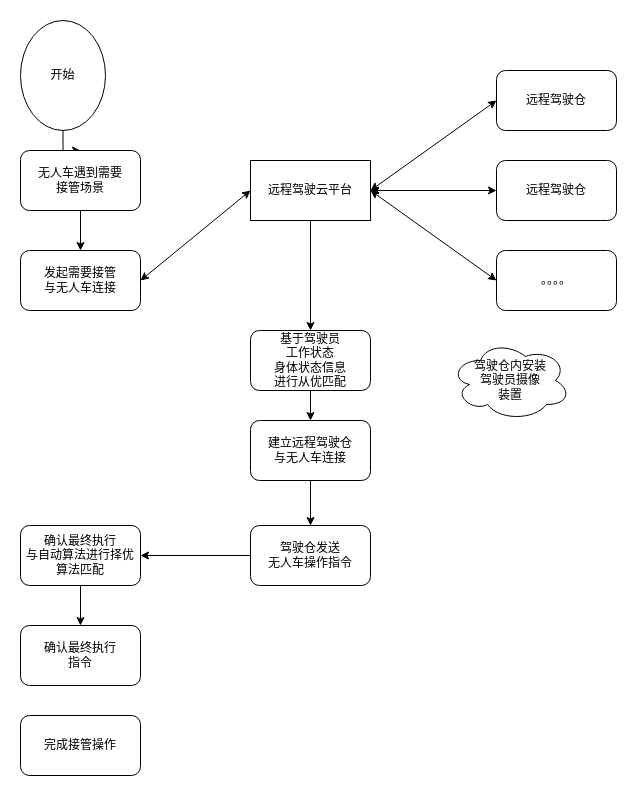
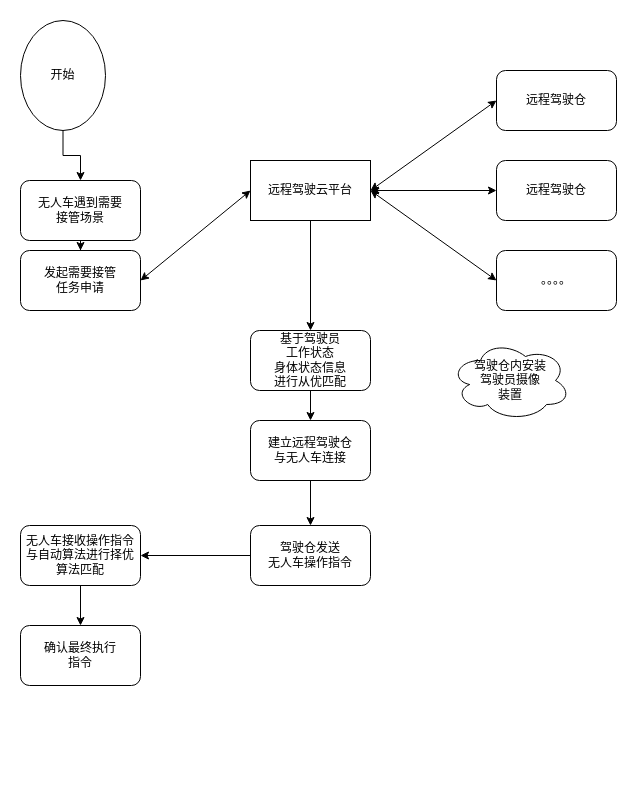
  <mxCell id="0" />
  <mxCell id="1" parent="0" />
  <mxCell id="2" value="" style="edgeStyle=orthogonalEdgeStyle;rounded=0;orthogonalLoop=1;jettySize=auto;html=1;" parent="1" source="3" target="5" edge="1"><mxGeometry relative="1" as="geometry" /></mxCell>
  <mxCell id="3" value="开始" style="ellipse;whiteSpace=wrap;html=1;" parent="1" vertex="1"><mxGeometry x="20" y="20" width="85" height="110" as="geometry" /></mxCell>
  <mxCell id="4" value="" style="edgeStyle=orthogonalEdgeStyle;rounded=0;orthogonalLoop=1;jettySize=auto;html=1;" parent="1" source="5" target="6" edge="1"><mxGeometry relative="1" as="geometry" /></mxCell>
- <mxCell id="5" value="无人车遇到需要&lt;br&gt;接管场景" style="rounded=1;whiteSpace=wrap;html=1;" parent="1" vertex="1"><mxGeometry x="20" y="150" width="120" height="60" as="geometry" /></mxCell>
- <mxCell id="6" value="发起需要接管&lt;br&gt;与无人车连接" style="rounded=1;whiteSpace=wrap;html=1;" parent="1" vertex="1"><mxGeometry x="20" y="250" width="120" height="60" as="geometry" /></mxCell>
+ <mxCell id="5" value="无人车遇到需要&lt;br&gt;接管场景" style="rounded=1;whiteSpace=wrap;html=1;" parent="1" vertex="1"><mxGeometry x="20" y="180" width="120" height="60" as="geometry" /></mxCell>
+ <mxCell id="6" value="发起需要接管&lt;br&gt;任务申请" style="rounded=1;whiteSpace=wrap;html=1;" parent="1" vertex="1"><mxGeometry x="20" y="250" width="120" height="60" as="geometry" /></mxCell>
  <mxCell id="7" value="远程驾驶仓" style="rounded=1;whiteSpace=wrap;html=1;" parent="1" vertex="1"><mxGeometry x="496" y="70" width="120" height="60" as="geometry" /></mxCell>
  <mxCell id="8" value="" style="edgeStyle=orthogonalEdgeStyle;rounded=0;orthogonalLoop=1;jettySize=auto;html=1;" parent="1" source="9" target="17" edge="1"><mxGeometry relative="1" as="geometry" /></mxCell>
  <mxCell id="9" value="远程驾驶云平台" style="rounded=0;whiteSpace=wrap;html=1;" parent="1" vertex="1"><mxGeometry x="250" y="160" width="120" height="60" as="geometry" /></mxCell>
  <mxCell id="10" value="" style="endArrow=classic;startArrow=classic;html=1;exitX=1;exitY=0.5;exitDx=0;exitDy=0;" parent="1" source="6" edge="1"><mxGeometry width="50" height="50" relative="1" as="geometry"><mxPoint x="130" y="280" as="sourcePoint" /><mxPoint x="250" y="190" as="targetPoint" /></mxGeometry></mxCell>
  <mxCell id="11" value="远程驾驶仓" style="rounded=1;whiteSpace=wrap;html=1;" parent="1" vertex="1"><mxGeometry x="496" y="160" width="120" height="60" as="geometry" /></mxCell>
  <mxCell id="12" value="。。。。" style="rounded=1;whiteSpace=wrap;html=1;" parent="1" vertex="1"><mxGeometry x="496" y="250" width="120" height="60" as="geometry" /></mxCell>
  <mxCell id="13" value="" style="endArrow=classic;startArrow=classic;html=1;exitX=1;exitY=0.5;exitDx=0;exitDy=0;entryX=0;entryY=0.5;entryDx=0;entryDy=0;" parent="1" source="9" target="7" edge="1"><mxGeometry width="50" height="50" relative="1" as="geometry"><mxPoint x="426" y="180" as="sourcePoint" /><mxPoint x="476" y="130" as="targetPoint" /></mxGeometry></mxCell>
  <mxCell id="14" value="" style="endArrow=classic;startArrow=classic;html=1;exitX=1;exitY=0.5;exitDx=0;exitDy=0;entryX=0;entryY=0.5;entryDx=0;entryDy=0;" parent="1" source="9" target="11" edge="1"><mxGeometry width="50" height="50" relative="1" as="geometry"><mxPoint x="446" y="250" as="sourcePoint" /><mxPoint x="496" y="200" as="targetPoint" /></mxGeometry></mxCell>
  <mxCell id="15" value="" style="endArrow=classic;startArrow=classic;html=1;exitX=1;exitY=0.5;exitDx=0;exitDy=0;entryX=0;entryY=0.5;entryDx=0;entryDy=0;" parent="1" source="9" target="12" edge="1"><mxGeometry width="50" height="50" relative="1" as="geometry"><mxPoint x="426" y="330" as="sourcePoint" /><mxPoint x="476" y="280" as="targetPoint" /></mxGeometry></mxCell>
  <mxCell id="16" value="" style="edgeStyle=orthogonalEdgeStyle;rounded=0;orthogonalLoop=1;jettySize=auto;html=1;" parent="1" source="17" target="20" edge="1"><mxGeometry relative="1" as="geometry" /></mxCell>
  <mxCell id="17" value="基于驾驶员&lt;br&gt;工作状态&lt;br&gt;身体状态信息&lt;br&gt;进行从优匹配" style="rounded=1;whiteSpace=wrap;html=1;" parent="1" vertex="1"><mxGeometry x="250" y="330" width="120" height="60" as="geometry" /></mxCell>
  <mxCell id="18" value="&lt;span&gt;驾驶仓内安装&lt;/span&gt;&lt;br&gt;&lt;span&gt;驾驶员摄像&lt;/span&gt;&lt;br&gt;&lt;span&gt;装置&lt;/span&gt;" style="ellipse;shape=cloud;whiteSpace=wrap;html=1;" parent="1" vertex="1"><mxGeometry x="450" y="340" width="120" height="80" as="geometry" /></mxCell>
  <mxCell id="19" value="" style="edgeStyle=orthogonalEdgeStyle;rounded=0;orthogonalLoop=1;jettySize=auto;html=1;" parent="1" source="20" target="22" edge="1"><mxGeometry relative="1" as="geometry" /></mxCell>
  <mxCell id="20" value="建立远程驾驶仓&lt;br&gt;与无人车连接" style="rounded=1;whiteSpace=wrap;html=1;" parent="1" vertex="1"><mxGeometry x="250" y="420" width="120" height="60" as="geometry" /></mxCell>
  <mxCell id="21" value="" style="edgeStyle=orthogonalEdgeStyle;rounded=0;orthogonalLoop=1;jettySize=auto;html=1;" parent="1" source="22" target="24" edge="1"><mxGeometry relative="1" as="geometry" /></mxCell>
  <mxCell id="22" value="驾驶仓发送&lt;br&gt;无人车操作指令" style="rounded=1;whiteSpace=wrap;html=1;" parent="1" vertex="1"><mxGeometry x="250" y="525" width="120" height="60" as="geometry" /></mxCell>
  <mxCell id="23" value="" style="edgeStyle=orthogonalEdgeStyle;rounded=0;orthogonalLoop=1;jettySize=auto;html=1;" parent="1" source="24" target="25" edge="1"><mxGeometry relative="1" as="geometry" /></mxCell>
- <mxCell id="24" value="确认最终执行&lt;br&gt;与自动算法进行择优算法匹配" style="rounded=1;whiteSpace=wrap;html=1;" parent="1" vertex="1"><mxGeometry x="20" y="525" width="120" height="60" as="geometry" /></mxCell>
+ <mxCell id="24" value="无人车接收操作指令&lt;br&gt;与自动算法进行择优算法匹配" style="rounded=1;whiteSpace=wrap;html=1;" parent="1" vertex="1"><mxGeometry x="20" y="525" width="120" height="60" as="geometry" /></mxCell>
  <mxCell id="25" value="确认最终执行&lt;br&gt;指令" style="rounded=1;whiteSpace=wrap;html=1;" parent="1" vertex="1"><mxGeometry x="20" y="625" width="120" height="60" as="geometry" /></mxCell>
- <mxCell id="26" value="完成接管操作" style="rounded=1;whiteSpace=wrap;html=1;" parent="1" vertex="1"><mxGeometry x="20" y="715" width="120" height="60" as="geometry" /></mxCell>
